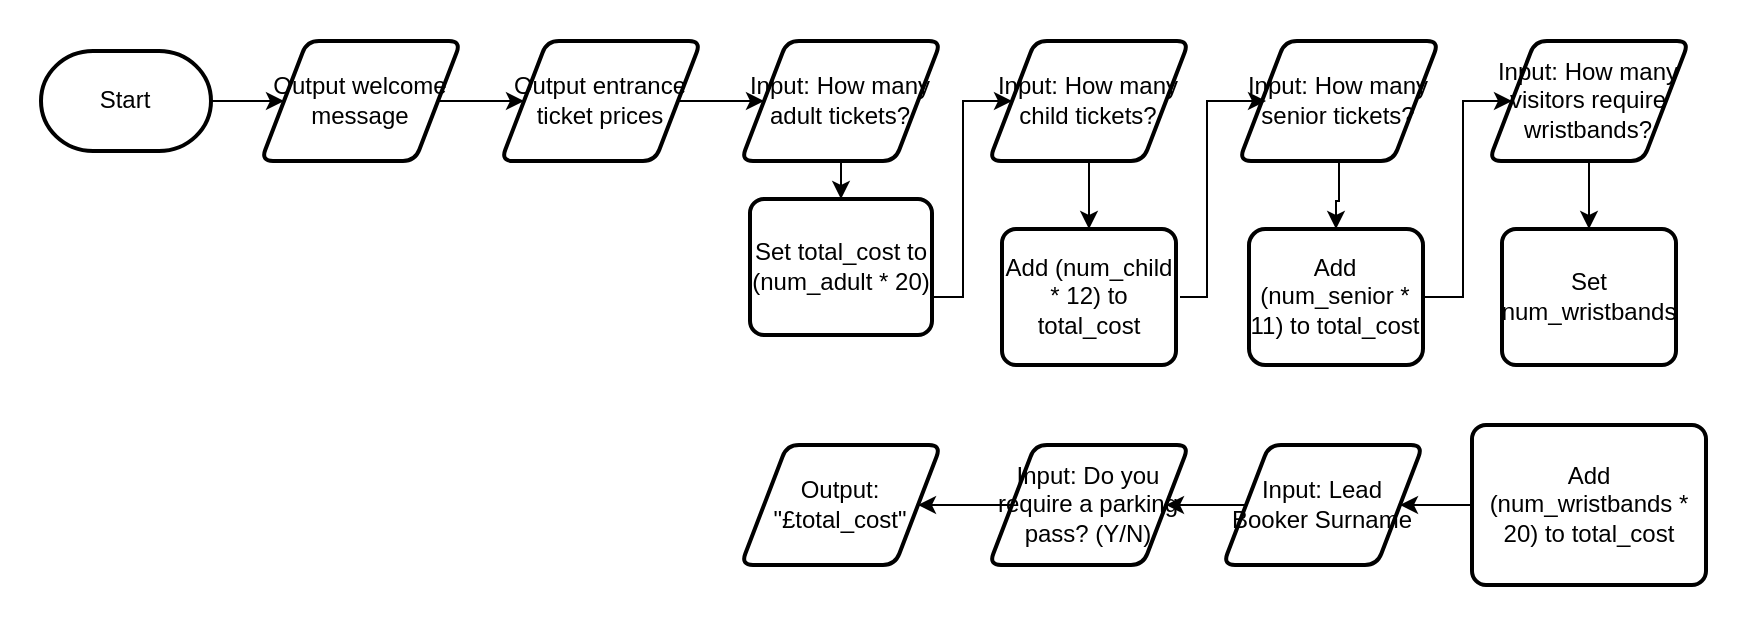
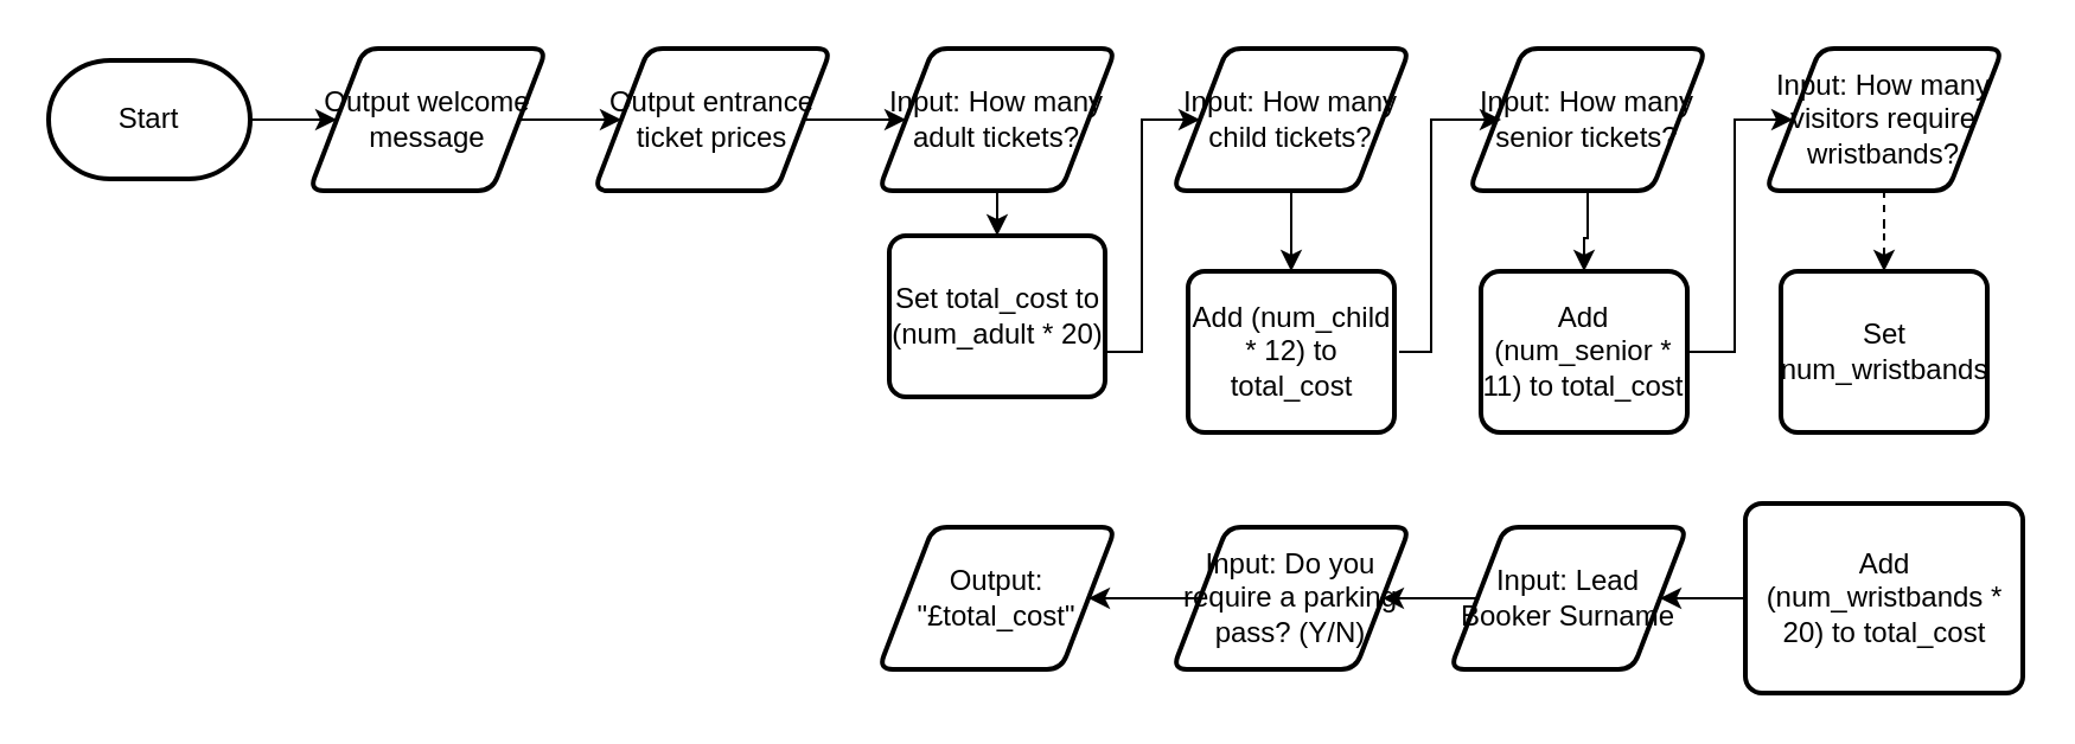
  <mxCell id="0" />
  <mxCell id="1" parent="0" />
  <mxCell id="2" value="" style="edgeStyle=orthogonalEdgeStyle;rounded=0;orthogonalLoop=1;jettySize=auto;html=1;" edge="1" parent="1" source="3" target="5"><mxGeometry relative="1" as="geometry" /></mxCell>
  <mxCell id="3" value="Start" style="strokeWidth=2;html=1;shape=mxgraph.flowchart.terminator;whiteSpace=wrap;" vertex="1" parent="1"><mxGeometry x="20" y="25" width="85" height="50" as="geometry" /></mxCell>
  <mxCell id="4" value="" style="edgeStyle=orthogonalEdgeStyle;rounded=0;orthogonalLoop=1;jettySize=auto;html=1;" edge="1" parent="1" source="5" target="7"><mxGeometry relative="1" as="geometry" /></mxCell>
  <mxCell id="5" value="Output welcome message" style="shape=parallelogram;html=1;strokeWidth=2;perimeter=parallelogramPerimeter;whiteSpace=wrap;rounded=1;arcSize=12;size=0.23;" vertex="1" parent="1"><mxGeometry x="130" y="20" width="100" height="60" as="geometry" /></mxCell>
  <mxCell id="6" style="edgeStyle=orthogonalEdgeStyle;rounded=0;orthogonalLoop=1;jettySize=auto;html=1;entryX=0;entryY=0.5;entryDx=0;entryDy=0;" edge="1" parent="1" source="7" target="9"><mxGeometry relative="1" as="geometry" /></mxCell>
  <mxCell id="7" value="&lt;div&gt;Output entrance ticket prices&lt;/div&gt;" style="shape=parallelogram;html=1;strokeWidth=2;perimeter=parallelogramPerimeter;whiteSpace=wrap;rounded=1;arcSize=12;size=0.23;" vertex="1" parent="1"><mxGeometry x="250" y="20" width="100" height="60" as="geometry" /></mxCell>
  <mxCell id="8" value="" style="edgeStyle=orthogonalEdgeStyle;rounded=0;orthogonalLoop=1;jettySize=auto;html=1;" edge="1" parent="1" source="9" target="17"><mxGeometry relative="1" as="geometry" /></mxCell>
  <mxCell id="9" value="Input: How many adult tickets?" style="shape=parallelogram;html=1;strokeWidth=2;perimeter=parallelogramPerimeter;whiteSpace=wrap;rounded=1;arcSize=12;size=0.23;" vertex="1" parent="1"><mxGeometry x="370" y="20" width="100" height="60" as="geometry" /></mxCell>
  <mxCell id="10" value="" style="edgeStyle=orthogonalEdgeStyle;rounded=0;orthogonalLoop=1;jettySize=auto;html=1;" edge="1" parent="1" source="11" target="19"><mxGeometry relative="1" as="geometry" /></mxCell>
  <mxCell id="11" value="Input: How many child tickets?" style="shape=parallelogram;html=1;strokeWidth=2;perimeter=parallelogramPerimeter;whiteSpace=wrap;rounded=1;arcSize=12;size=0.23;" vertex="1" parent="1"><mxGeometry x="494" y="20" width="100" height="60" as="geometry" /></mxCell>
  <mxCell id="12" value="" style="edgeStyle=orthogonalEdgeStyle;rounded=0;orthogonalLoop=1;jettySize=auto;html=1;" edge="1" parent="1" source="13" target="21"><mxGeometry relative="1" as="geometry" /></mxCell>
  <mxCell id="13" value="Input: How many senior tickets?" style="shape=parallelogram;html=1;strokeWidth=2;perimeter=parallelogramPerimeter;whiteSpace=wrap;rounded=1;arcSize=12;size=0.23;" vertex="1" parent="1"><mxGeometry x="619" y="20" width="100" height="60" as="geometry" /></mxCell>
- <mxCell id="14" value="" style="edgeStyle=orthogonalEdgeStyle;rounded=0;orthogonalLoop=1;jettySize=auto;html=1;" edge="1" parent="1" source="15" target="22"><mxGeometry relative="1" as="geometry" /></mxCell>
+ <mxCell id="14" value="" style="edgeStyle=orthogonalEdgeStyle;rounded=0;orthogonalLoop=1;jettySize=auto;html=1;dashed=1;" edge="1" parent="1" source="15" target="22"><mxGeometry relative="1" as="geometry" /></mxCell>
  <mxCell id="15" value="Input: How many visitors require wristbands?" style="shape=parallelogram;html=1;strokeWidth=2;perimeter=parallelogramPerimeter;whiteSpace=wrap;rounded=1;arcSize=12;size=0.23;" vertex="1" parent="1"><mxGeometry x="744" y="20" width="100" height="60" as="geometry" /></mxCell>
  <mxCell id="16" style="edgeStyle=orthogonalEdgeStyle;rounded=0;orthogonalLoop=1;jettySize=auto;html=1;entryX=0;entryY=0.5;entryDx=0;entryDy=0;" edge="1" parent="1" source="17" target="11"><mxGeometry relative="1" as="geometry"><Array as="points"><mxPoint x="481" y="148" /><mxPoint x="481" y="50" /></Array></mxGeometry></mxCell>
  <mxCell id="17" value="Set total_cost to (num_adult * 20)" style="rounded=1;whiteSpace=wrap;html=1;absoluteArcSize=1;arcSize=14;strokeWidth=2;" vertex="1" parent="1"><mxGeometry x="374.5" y="99" width="91" height="68" as="geometry" /></mxCell>
  <mxCell id="18" style="edgeStyle=orthogonalEdgeStyle;rounded=0;orthogonalLoop=1;jettySize=auto;html=1;entryX=0;entryY=0.5;entryDx=0;entryDy=0;" edge="1" parent="1"><mxGeometry relative="1" as="geometry"><mxPoint x="589.5" y="148" as="sourcePoint" /><mxPoint x="632.5" y="50" as="targetPoint" /><Array as="points"><mxPoint x="603" y="148" /><mxPoint x="603" y="50" /></Array></mxGeometry></mxCell>
  <mxCell id="19" value="Add (num_child * 12) to total_cost" style="rounded=1;whiteSpace=wrap;html=1;absoluteArcSize=1;arcSize=14;strokeWidth=2;" vertex="1" parent="1"><mxGeometry x="500.5" y="114" width="87" height="68" as="geometry" /></mxCell>
  <mxCell id="20" style="edgeStyle=orthogonalEdgeStyle;rounded=0;orthogonalLoop=1;jettySize=auto;html=1;entryX=0;entryY=0.5;entryDx=0;entryDy=0;" edge="1" parent="1" source="21" target="15"><mxGeometry relative="1" as="geometry"><Array as="points"><mxPoint x="731" y="148" /><mxPoint x="731" y="50" /></Array></mxGeometry></mxCell>
  <mxCell id="21" value="Add (num_senior * 11) to total_cost" style="whiteSpace=wrap;html=1;strokeWidth=2;rounded=1;arcSize=12;" vertex="1" parent="1"><mxGeometry x="624" y="114" width="87" height="68" as="geometry" /></mxCell>
  <mxCell id="22" value="Set num_wristbands" style="rounded=1;whiteSpace=wrap;html=1;absoluteArcSize=1;arcSize=14;strokeWidth=2;" vertex="1" parent="1"><mxGeometry x="750.5" y="114" width="87" height="68" as="geometry" /></mxCell>
  <mxCell id="23" value="" style="edgeStyle=orthogonalEdgeStyle;rounded=0;orthogonalLoop=1;jettySize=auto;html=1;" edge="1" parent="1" source="24" target="27"><mxGeometry relative="1" as="geometry" /></mxCell>
  <mxCell id="24" value="Add (num_wristbands * 20) to total_cost" style="rounded=1;whiteSpace=wrap;html=1;absoluteArcSize=1;arcSize=14;strokeWidth=2;" vertex="1" parent="1"><mxGeometry x="735.5" y="212" width="117" height="80" as="geometry" /></mxCell>
  <mxCell id="25" value="Output:&lt;br&gt;&lt;div&gt;&quot;£total_cost&quot;&lt;/div&gt;" style="shape=parallelogram;html=1;strokeWidth=2;perimeter=parallelogramPerimeter;whiteSpace=wrap;rounded=1;arcSize=12;size=0.23;" vertex="1" parent="1"><mxGeometry x="370" y="222" width="100" height="60" as="geometry" /></mxCell>
  <mxCell id="26" style="edgeStyle=orthogonalEdgeStyle;rounded=0;orthogonalLoop=1;jettySize=auto;html=1;exitX=0;exitY=0.5;exitDx=0;exitDy=0;entryX=1;entryY=0.5;entryDx=0;entryDy=0;" edge="1" parent="1" source="27" target="29"><mxGeometry relative="1" as="geometry" /></mxCell>
  <mxCell id="27" value="Input: Lead Booker Surname" style="shape=parallelogram;html=1;strokeWidth=2;perimeter=parallelogramPerimeter;whiteSpace=wrap;rounded=1;arcSize=12;size=0.23;" vertex="1" parent="1"><mxGeometry x="611" y="222" width="100" height="60" as="geometry" /></mxCell>
  <mxCell id="28" value="" style="edgeStyle=orthogonalEdgeStyle;rounded=0;orthogonalLoop=1;jettySize=auto;html=1;" edge="1" parent="1" source="29" target="25"><mxGeometry relative="1" as="geometry" /></mxCell>
  <mxCell id="29" value="Input: Do you require a parking pass? (Y/N)" style="shape=parallelogram;html=1;strokeWidth=2;perimeter=parallelogramPerimeter;whiteSpace=wrap;rounded=1;arcSize=12;size=0.23;" vertex="1" parent="1"><mxGeometry x="494" y="222" width="100" height="60" as="geometry" /></mxCell>
